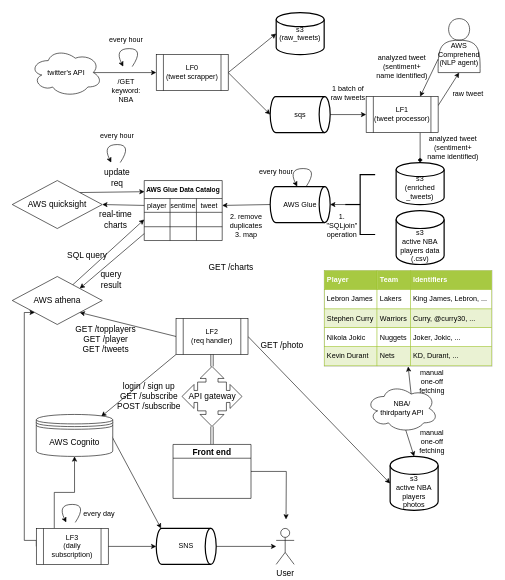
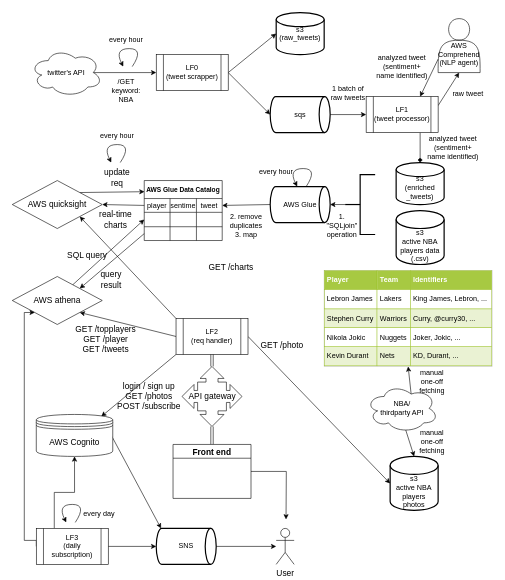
  <mxCell id="0" />
  <mxCell id="1" parent="0" />
  <mxCell id="2" style="edgeStyle=orthogonalEdgeStyle;rounded=0;orthogonalLoop=1;jettySize=auto;html=1;exitX=0.875;exitY=0.5;exitDx=0;exitDy=0;exitPerimeter=0;entryX=0;entryY=0.5;entryDx=0;entryDy=0;" edge="1" parent="1" source="3" target="6"><mxGeometry relative="1" as="geometry" /></mxCell>
  <mxCell id="3" value="twitter's API" style="ellipse;shape=cloud;whiteSpace=wrap;html=1;" vertex="1" parent="1"><mxGeometry x="50" y="80" width="120" height="80" as="geometry" /></mxCell>
  <mxCell id="4" style="rounded=0;orthogonalLoop=1;jettySize=auto;html=1;exitX=1;exitY=0.5;exitDx=0;exitDy=0;entryX=0;entryY=0.5;entryDx=0;entryDy=0;entryPerimeter=0;" edge="1" parent="1" source="6" target="9"><mxGeometry relative="1" as="geometry" /></mxCell>
  <mxCell id="5" style="edgeStyle=none;rounded=0;orthogonalLoop=1;jettySize=auto;html=1;exitX=1;exitY=0.5;exitDx=0;exitDy=0;entryX=0;entryY=0.5;entryDx=0;entryDy=0;entryPerimeter=0;" edge="1" parent="1" source="6" target="11"><mxGeometry relative="1" as="geometry" /></mxCell>
  <mxCell id="6" value="LF0 &lt;br&gt;(tweet scrapper)" style="shape=process;whiteSpace=wrap;html=1;backgroundOutline=1;" vertex="1" parent="1"><mxGeometry x="260" y="90" width="120" height="60" as="geometry" /></mxCell>
  <mxCell id="7" value="&lt;table border=&quot;1&quot; width=&quot;100%&quot; cellpadding=&quot;4&quot; style=&quot;width: 100% ; height: 100% ; border-collapse: collapse&quot;&gt;&lt;tbody&gt;&lt;tr style=&quot;background-color: #a7c942 ; color: #ffffff ; border: 1px solid #98bf21&quot;&gt;&lt;th align=&quot;left&quot;&gt;Player&lt;/th&gt;&lt;th align=&quot;left&quot;&gt;Team&lt;/th&gt;&lt;th align=&quot;left&quot;&gt;Identifiers&lt;/th&gt;&lt;/tr&gt;&lt;tr style=&quot;border: 1px solid #98bf21&quot;&gt;&lt;td&gt;Lebron James&lt;/td&gt;&lt;td&gt;Lakers&lt;/td&gt;&lt;td&gt;King James, Lebron, ...&lt;/td&gt;&lt;/tr&gt;&lt;tr style=&quot;background-color: #eaf2d3 ; border: 1px solid #98bf21&quot;&gt;&lt;td&gt;Stephen Curry&lt;/td&gt;&lt;td&gt;Warriors&lt;/td&gt;&lt;td&gt;Curry, @curry30, ...&lt;/td&gt;&lt;/tr&gt;&lt;tr style=&quot;border: 1px solid #98bf21&quot;&gt;&lt;td&gt;Nikola Jokic&lt;/td&gt;&lt;td&gt;Nuggets&lt;/td&gt;&lt;td&gt;Joker, Jokic, ...&lt;/td&gt;&lt;/tr&gt;&lt;tr style=&quot;background-color: #eaf2d3 ; border: 1px solid #98bf21&quot;&gt;&lt;td&gt;Kevin Durant&lt;/td&gt;&lt;td&gt;Nets&lt;/td&gt;&lt;td&gt;KD, Durant, ...&lt;/td&gt;&lt;/tr&gt;&lt;/tbody&gt;&lt;/table&gt;" style="text;html=1;strokeColor=#c0c0c0;fillColor=#ffffff;overflow=fill;rounded=0;" vertex="1" parent="1"><mxGeometry x="540" y="450" width="280" height="160" as="geometry" /></mxCell>
  <mxCell id="8" value="" style="curved=1;endArrow=classic;html=1;rounded=0;" edge="1" parent="1"><mxGeometry width="50" height="50" relative="1" as="geometry"><mxPoint x="220" y="110" as="sourcePoint" /><mxPoint x="205" y="110" as="targetPoint" /><Array as="points"><mxPoint x="240" y="80" /><mxPoint x="190" y="80" /></Array></mxGeometry></mxCell>
  <mxCell id="9" value="s3&lt;br&gt;(raw_tweets)" style="strokeWidth=2;html=1;shape=mxgraph.flowchart.database;whiteSpace=wrap;" vertex="1" parent="1"><mxGeometry x="460" y="20" width="80" height="70" as="geometry" /></mxCell>
  <mxCell id="10" style="edgeStyle=none;rounded=0;orthogonalLoop=1;jettySize=auto;html=1;exitX=1;exitY=0.5;exitDx=0;exitDy=0;exitPerimeter=0;entryX=0;entryY=0.5;entryDx=0;entryDy=0;" edge="1" parent="1" source="11" target="14"><mxGeometry relative="1" as="geometry" /></mxCell>
  <mxCell id="11" value="sqs" style="strokeWidth=2;html=1;shape=mxgraph.flowchart.direct_data;whiteSpace=wrap;" vertex="1" parent="1"><mxGeometry x="450" y="160" width="100" height="60" as="geometry" /></mxCell>
  <mxCell id="12" style="edgeStyle=none;rounded=0;orthogonalLoop=1;jettySize=auto;html=1;exitX=1;exitY=0.25;exitDx=0;exitDy=0;entryX=0.5;entryY=1;entryDx=0;entryDy=0;" edge="1" parent="1" source="14" target="16"><mxGeometry relative="1" as="geometry" /></mxCell>
  <mxCell id="13" style="edgeStyle=none;rounded=0;orthogonalLoop=1;jettySize=auto;html=1;exitX=0.75;exitY=1;exitDx=0;exitDy=0;entryX=0.5;entryY=0;entryDx=0;entryDy=0;entryPerimeter=0;endArrow=diamond;" edge="1" parent="1" source="14" target="20"><mxGeometry relative="1" as="geometry" /></mxCell>
  <mxCell id="14" value="LF1&lt;br&gt;(tweet processor)" style="shape=process;whiteSpace=wrap;html=1;backgroundOutline=1;" vertex="1" parent="1"><mxGeometry x="610" y="160" width="120" height="60" as="geometry" /></mxCell>
  <mxCell id="15" style="edgeStyle=none;rounded=0;orthogonalLoop=1;jettySize=auto;html=1;exitX=0;exitY=0.75;exitDx=0;exitDy=0;entryX=0.75;entryY=0;entryDx=0;entryDy=0;" edge="1" parent="1" source="16" target="14"><mxGeometry relative="1" as="geometry" /></mxCell>
  <mxCell id="16" value="&lt;br&gt;&lt;br&gt;AWS&lt;br&gt;Comprehend&lt;br&gt;(NLP agent)" style="shape=actor;whiteSpace=wrap;html=1;" vertex="1" parent="1"><mxGeometry x="730" y="30" width="70" height="90" as="geometry" /></mxCell>
  <mxCell id="17" value="1 batch of &lt;br&gt;raw tweets" style="text;html=1;strokeColor=none;fillColor=none;align=center;verticalAlign=middle;whiteSpace=wrap;rounded=0;" vertex="1" parent="1"><mxGeometry x="550" y="130" width="60" height="50" as="geometry" /></mxCell>
  <mxCell id="18" value="analyzed tweet&lt;br&gt;(sentiment+&lt;br&gt;name identified)" style="text;html=1;strokeColor=none;fillColor=none;align=center;verticalAlign=middle;whiteSpace=wrap;rounded=0;" vertex="1" parent="1"><mxGeometry x="625" y="85" width="90" height="50" as="geometry" /></mxCell>
  <mxCell id="19" value="raw tweet" style="text;html=1;strokeColor=none;fillColor=none;align=center;verticalAlign=middle;whiteSpace=wrap;rounded=0;" vertex="1" parent="1"><mxGeometry x="750" y="140" width="60" height="30" as="geometry" /></mxCell>
  <mxCell id="20" value="&lt;br&gt;s3&lt;br&gt;(enriched&lt;br&gt;_tweets)" style="strokeWidth=2;html=1;shape=mxgraph.flowchart.database;whiteSpace=wrap;" vertex="1" parent="1"><mxGeometry x="660" y="270" width="80" height="70" as="geometry" /></mxCell>
  <mxCell id="21" value="analyzed tweet&lt;br&gt;(sentiment+&lt;br&gt;name identified)" style="text;html=1;strokeColor=none;fillColor=none;align=center;verticalAlign=middle;whiteSpace=wrap;rounded=0;" vertex="1" parent="1"><mxGeometry x="710" y="220" width="90" height="50" as="geometry" /></mxCell>
  <mxCell id="22" value="every hour" style="text;html=1;strokeColor=none;fillColor=none;align=center;verticalAlign=middle;whiteSpace=wrap;rounded=0;" vertex="1" parent="1"><mxGeometry x="180" y="50" width="60" height="30" as="geometry" /></mxCell>
  <mxCell id="23" value="/GET keyword: NBA" style="text;html=1;strokeColor=none;fillColor=none;align=center;verticalAlign=middle;whiteSpace=wrap;rounded=0;" vertex="1" parent="1"><mxGeometry x="180" y="135" width="60" height="30" as="geometry" /></mxCell>
  <mxCell id="24" style="edgeStyle=none;rounded=0;orthogonalLoop=1;jettySize=auto;html=1;exitX=0;exitY=0.5;exitDx=0;exitDy=0;exitPerimeter=0;entryX=1;entryY=0.5;entryDx=0;entryDy=0;entryPerimeter=0;" edge="1" parent="1" source="25" target="32"><mxGeometry relative="1" as="geometry" /></mxCell>
  <mxCell id="25" value="" style="strokeWidth=2;html=1;shape=mxgraph.flowchart.annotation_2;align=left;labelPosition=right;pointerEvents=1;" vertex="1" parent="1"><mxGeometry x="575" y="290" width="50" height="100" as="geometry" /></mxCell>
  <mxCell id="26" value="&lt;br&gt;&lt;br&gt;s3&lt;br&gt;active NBA players data (.csv)" style="strokeWidth=2;html=1;shape=mxgraph.flowchart.database;whiteSpace=wrap;" vertex="1" parent="1"><mxGeometry x="660" y="350" width="80" height="90" as="geometry" /></mxCell>
  <mxCell id="27" value="manual&lt;br&gt;one-off fetching" style="text;html=1;strokeColor=none;fillColor=none;align=center;verticalAlign=middle;whiteSpace=wrap;rounded=0;" vertex="1" parent="1"><mxGeometry x="690" y="720" width="60" height="30" as="geometry" /></mxCell>
  <mxCell id="28" style="edgeStyle=none;rounded=0;orthogonalLoop=1;jettySize=auto;html=1;exitX=0.625;exitY=0.2;exitDx=0;exitDy=0;exitPerimeter=0;entryX=0.5;entryY=1;entryDx=0;entryDy=0;" edge="1" parent="1" source="30" target="7"><mxGeometry relative="1" as="geometry" /></mxCell>
  <mxCell id="29" style="edgeStyle=none;rounded=0;orthogonalLoop=1;jettySize=auto;html=1;exitX=0.55;exitY=0.95;exitDx=0;exitDy=0;exitPerimeter=0;entryX=0.5;entryY=0;entryDx=0;entryDy=0;entryPerimeter=0;fontSize=14;" edge="1" parent="1" source="30" target="60"><mxGeometry relative="1" as="geometry" /></mxCell>
  <mxCell id="30" value="NBA/&lt;br&gt;thirdparty API" style="ellipse;shape=cloud;whiteSpace=wrap;html=1;" vertex="1" parent="1"><mxGeometry x="610" y="640" width="120" height="80" as="geometry" /></mxCell>
  <mxCell id="31" style="edgeStyle=none;rounded=0;orthogonalLoop=1;jettySize=auto;html=1;exitX=0;exitY=0.5;exitDx=0;exitDy=0;exitPerimeter=0;entryX=1;entryY=0.5;entryDx=0;entryDy=0;" edge="1" parent="1" source="32" target="34"><mxGeometry relative="1" as="geometry" /></mxCell>
  <mxCell id="32" value="AWS Glue" style="strokeWidth=2;html=1;shape=mxgraph.flowchart.direct_data;whiteSpace=wrap;" vertex="1" parent="1"><mxGeometry x="450" y="310" width="100" height="60" as="geometry" /></mxCell>
  <mxCell id="33" value="AWS Glue Data Catalog" style="shape=table;startSize=30;container=1;collapsible=0;childLayout=tableLayout;fontStyle=1;align=center;fontSize=11;" vertex="1" parent="1"><mxGeometry x="240" y="300" width="130" height="100" as="geometry" /></mxCell>
  <mxCell id="34" value="" style="shape=tableRow;horizontal=0;startSize=0;swimlaneHead=0;swimlaneBody=0;top=0;left=0;bottom=0;right=0;collapsible=0;dropTarget=0;fillColor=none;points=[[0,0.5],[1,0.5]];portConstraint=eastwest;" vertex="1" parent="33"><mxGeometry y="30" width="130" height="23" as="geometry" /></mxCell>
  <mxCell id="35" value="player" style="shape=partialRectangle;html=1;whiteSpace=wrap;connectable=0;fillColor=none;top=0;left=0;bottom=0;right=0;overflow=hidden;" vertex="1" parent="34"><mxGeometry width="43" height="23" as="geometry"><mxRectangle width="43" height="23" as="alternateBounds" /></mxGeometry></mxCell>
  <mxCell id="36" value="sentiment" style="shape=partialRectangle;html=1;whiteSpace=wrap;connectable=0;fillColor=none;top=0;left=0;bottom=0;right=0;overflow=hidden;" vertex="1" parent="34"><mxGeometry x="43" width="44" height="23" as="geometry"><mxRectangle width="44" height="23" as="alternateBounds" /></mxGeometry></mxCell>
  <mxCell id="37" value="tweet" style="shape=partialRectangle;html=1;whiteSpace=wrap;connectable=0;fillColor=none;top=0;left=0;bottom=0;right=0;overflow=hidden;" vertex="1" parent="34"><mxGeometry x="87" width="43" height="23" as="geometry"><mxRectangle width="43" height="23" as="alternateBounds" /></mxGeometry></mxCell>
  <mxCell id="38" value="" style="shape=tableRow;horizontal=0;startSize=0;swimlaneHead=0;swimlaneBody=0;top=0;left=0;bottom=0;right=0;collapsible=0;dropTarget=0;fillColor=none;points=[[0,0.5],[1,0.5]];portConstraint=eastwest;" vertex="1" parent="33"><mxGeometry y="53" width="130" height="24" as="geometry" /></mxCell>
  <mxCell id="39" value="" style="shape=partialRectangle;html=1;whiteSpace=wrap;connectable=0;fillColor=none;top=0;left=0;bottom=0;right=0;overflow=hidden;" vertex="1" parent="38"><mxGeometry width="43" height="24" as="geometry"><mxRectangle width="43" height="24" as="alternateBounds" /></mxGeometry></mxCell>
  <mxCell id="40" value="" style="shape=partialRectangle;html=1;whiteSpace=wrap;connectable=0;fillColor=none;top=0;left=0;bottom=0;right=0;overflow=hidden;" vertex="1" parent="38"><mxGeometry x="43" width="44" height="24" as="geometry"><mxRectangle width="44" height="24" as="alternateBounds" /></mxGeometry></mxCell>
  <mxCell id="41" value="" style="shape=partialRectangle;html=1;whiteSpace=wrap;connectable=0;fillColor=none;top=0;left=0;bottom=0;right=0;overflow=hidden;" vertex="1" parent="38"><mxGeometry x="87" width="43" height="24" as="geometry"><mxRectangle width="43" height="24" as="alternateBounds" /></mxGeometry></mxCell>
  <mxCell id="42" value="" style="shape=tableRow;horizontal=0;startSize=0;swimlaneHead=0;swimlaneBody=0;top=0;left=0;bottom=0;right=0;collapsible=0;dropTarget=0;fillColor=none;points=[[0,0.5],[1,0.5]];portConstraint=eastwest;" vertex="1" parent="33"><mxGeometry y="77" width="130" height="23" as="geometry" /></mxCell>
  <mxCell id="43" value="" style="shape=partialRectangle;html=1;whiteSpace=wrap;connectable=0;fillColor=none;top=0;left=0;bottom=0;right=0;overflow=hidden;" vertex="1" parent="42"><mxGeometry width="43" height="23" as="geometry"><mxRectangle width="43" height="23" as="alternateBounds" /></mxGeometry></mxCell>
  <mxCell id="44" value="" style="shape=partialRectangle;html=1;whiteSpace=wrap;connectable=0;fillColor=none;top=0;left=0;bottom=0;right=0;overflow=hidden;" vertex="1" parent="42"><mxGeometry x="43" width="44" height="23" as="geometry"><mxRectangle width="44" height="23" as="alternateBounds" /></mxGeometry></mxCell>
  <mxCell id="45" value="" style="shape=partialRectangle;html=1;whiteSpace=wrap;connectable=0;fillColor=none;top=0;left=0;bottom=0;right=0;overflow=hidden;" vertex="1" parent="42"><mxGeometry x="87" width="43" height="23" as="geometry"><mxRectangle width="43" height="23" as="alternateBounds" /></mxGeometry></mxCell>
  <mxCell id="46" value="1. &quot;SQLjoin&quot; operation" style="text;html=1;strokeColor=none;fillColor=none;align=center;verticalAlign=middle;whiteSpace=wrap;rounded=0;" vertex="1" parent="1"><mxGeometry x="540" y="350" width="60" height="50" as="geometry" /></mxCell>
  <mxCell id="47" value="2. remove duplicates&lt;br&gt;3. map" style="text;html=1;strokeColor=none;fillColor=none;align=center;verticalAlign=middle;whiteSpace=wrap;rounded=0;" vertex="1" parent="1"><mxGeometry x="380" y="350" width="60" height="50" as="geometry" /></mxCell>
  <mxCell id="48" style="edgeStyle=none;rounded=0;orthogonalLoop=1;jettySize=auto;html=1;exitX=0;exitY=0.5;exitDx=0;exitDy=0;fontSize=14;entryX=1;entryY=0;entryDx=0;entryDy=0;" edge="1" parent="1" source="42" target="50"><mxGeometry relative="1" as="geometry"><mxPoint x="190" y="410" as="targetPoint" /></mxGeometry></mxCell>
  <mxCell id="49" style="edgeStyle=none;rounded=0;orthogonalLoop=1;jettySize=auto;html=1;exitX=0.669;exitY=0.178;exitDx=0;exitDy=0;entryX=0;entryY=0.5;entryDx=0;entryDy=0;fontSize=14;exitPerimeter=0;" edge="1" parent="1" source="50" target="38"><mxGeometry relative="1" as="geometry" /></mxCell>
  <mxCell id="50" value="&lt;span&gt;AWS athena&lt;/span&gt;" style="rhombus;whiteSpace=wrap;html=1;fontSize=14;" vertex="1" parent="1"><mxGeometry x="20" y="460" width="150" height="80" as="geometry" /></mxCell>
  <mxCell id="51" style="edgeStyle=none;rounded=0;orthogonalLoop=1;jettySize=auto;html=1;exitX=1;exitY=0;exitDx=0;exitDy=0;entryX=0.003;entryY=0.186;entryDx=0;entryDy=0;entryPerimeter=0;fontSize=14;" edge="1" parent="1" source="52" target="33"><mxGeometry relative="1" as="geometry" /></mxCell>
  <mxCell id="52" value="AWS quicksight" style="rhombus;whiteSpace=wrap;html=1;fontSize=14;" vertex="1" parent="1"><mxGeometry x="20" y="300" width="150" height="80" as="geometry" /></mxCell>
  <mxCell id="53" value="SQL query" style="text;html=1;strokeColor=none;fillColor=none;align=center;verticalAlign=middle;whiteSpace=wrap;rounded=0;fontSize=14;" vertex="1" parent="1"><mxGeometry x="110" y="410" width="70" height="30" as="geometry" /></mxCell>
  <mxCell id="54" value="query result" style="text;html=1;strokeColor=none;fillColor=none;align=center;verticalAlign=middle;whiteSpace=wrap;rounded=0;fontSize=14;" vertex="1" parent="1"><mxGeometry x="150" y="450" width="70" height="30" as="geometry" /></mxCell>
  <mxCell id="55" value="update &lt;br&gt;req" style="text;html=1;strokeColor=none;fillColor=none;align=center;verticalAlign=middle;whiteSpace=wrap;rounded=0;fontSize=14;" vertex="1" parent="1"><mxGeometry x="170" y="280" width="50" height="30" as="geometry" /></mxCell>
  <mxCell id="56" value="real-time&lt;br&gt;charts" style="text;html=1;strokeColor=none;fillColor=none;align=center;verticalAlign=middle;whiteSpace=wrap;rounded=0;fontSize=14;" vertex="1" parent="1"><mxGeometry x="160" y="350" width="65" height="30" as="geometry" /></mxCell>
  <mxCell id="57" value="" style="curved=1;endArrow=classic;html=1;rounded=0;" edge="1" parent="1"><mxGeometry width="50" height="50" relative="1" as="geometry"><mxPoint x="200" y="270" as="sourcePoint" /><mxPoint x="185" y="270" as="targetPoint" /><Array as="points"><mxPoint x="220" y="240" /><mxPoint x="170" y="240" /></Array></mxGeometry></mxCell>
  <mxCell id="58" style="edgeStyle=none;rounded=0;orthogonalLoop=1;jettySize=auto;html=1;exitX=0;exitY=0.5;exitDx=0;exitDy=0;entryX=1;entryY=0.5;entryDx=0;entryDy=0;fontSize=14;" edge="1" parent="1" source="34" target="52"><mxGeometry relative="1" as="geometry" /></mxCell>
  <mxCell id="59" value="every hour" style="text;html=1;strokeColor=none;fillColor=none;align=center;verticalAlign=middle;whiteSpace=wrap;rounded=0;" vertex="1" parent="1"><mxGeometry x="165" y="210" width="60" height="30" as="geometry" /></mxCell>
  <mxCell id="60" value="&lt;br&gt;&lt;br&gt;s3&lt;br&gt;active NBA players photos" style="strokeWidth=2;html=1;shape=mxgraph.flowchart.database;whiteSpace=wrap;" vertex="1" parent="1"><mxGeometry x="650" y="760" width="80" height="90" as="geometry" /></mxCell>
  <mxCell id="61" value="manual&lt;br&gt;one-off fetching" style="text;html=1;strokeColor=none;fillColor=none;align=center;verticalAlign=middle;whiteSpace=wrap;rounded=0;" vertex="1" parent="1"><mxGeometry x="690" y="620" width="60" height="30" as="geometry" /></mxCell>
  <mxCell id="62" style="edgeStyle=none;rounded=0;orthogonalLoop=1;jettySize=auto;html=1;exitX=0;exitY=0.5;exitDx=0;exitDy=0;entryX=1;entryY=1;entryDx=0;entryDy=0;fontSize=14;" edge="1" parent="1" source="66" target="50"><mxGeometry relative="1" as="geometry" /></mxCell>
+ <mxCell id="63" style="edgeStyle=none;rounded=0;orthogonalLoop=1;jettySize=auto;html=1;exitX=0;exitY=0;exitDx=0;exitDy=0;entryX=1;entryY=1;entryDx=0;entryDy=0;fontSize=14;" edge="1" parent="1" source="66" target="52"><mxGeometry relative="1" as="geometry" /></mxCell>
  <mxCell id="64" style="edgeStyle=none;rounded=0;orthogonalLoop=1;jettySize=auto;html=1;exitX=1;exitY=0.5;exitDx=0;exitDy=0;entryX=0;entryY=0.5;entryDx=0;entryDy=0;entryPerimeter=0;fontSize=14;" edge="1" parent="1" source="66" target="60"><mxGeometry relative="1" as="geometry" /></mxCell>
  <mxCell id="65" style="edgeStyle=none;rounded=0;orthogonalLoop=1;jettySize=auto;html=1;exitX=0;exitY=1;exitDx=0;exitDy=0;fontSize=14;entryX=0.85;entryY=0.05;entryDx=0;entryDy=0;entryPerimeter=0;" edge="1" parent="1" source="66" target="75"><mxGeometry relative="1" as="geometry"><mxPoint x="240" y="640" as="targetPoint" /></mxGeometry></mxCell>
  <mxCell id="66" value="LF2&lt;br&gt;(req handler)" style="shape=process;whiteSpace=wrap;html=1;backgroundOutline=1;" vertex="1" parent="1"><mxGeometry x="293" y="530" width="120" height="60" as="geometry" /></mxCell>
  <mxCell id="67" style="edgeStyle=none;shape=link;rounded=0;orthogonalLoop=1;jettySize=auto;html=1;exitX=0.5;exitY=0;exitDx=0;exitDy=0;exitPerimeter=0;entryX=0.5;entryY=1;entryDx=0;entryDy=0;fontSize=14;" edge="1" parent="1" source="68" target="66"><mxGeometry relative="1" as="geometry" /></mxCell>
  <mxCell id="68" value="API gateway" style="html=1;shadow=0;dashed=0;align=center;verticalAlign=middle;shape=mxgraph.arrows2.calloutQuadArrow;dy=10;dx=20;notch=24;arrowHead=10;fontSize=14;" vertex="1" parent="1"><mxGeometry x="303" y="610" width="100" height="100" as="geometry" /></mxCell>
  <mxCell id="69" value="GET /topplayers&lt;br&gt;GET /player&lt;br&gt;GET /tweets" style="text;html=1;strokeColor=none;fillColor=none;align=center;verticalAlign=middle;whiteSpace=wrap;rounded=0;fontSize=14;" vertex="1" parent="1"><mxGeometry x="116" y="550" width="120" height="30" as="geometry" /></mxCell>
  <mxCell id="70" style="edgeStyle=none;shape=link;rounded=0;orthogonalLoop=1;jettySize=auto;html=1;exitX=0.5;exitY=0;exitDx=0;exitDy=0;entryX=0.5;entryY=1;entryDx=0;entryDy=0;entryPerimeter=0;fontSize=14;" edge="1" parent="1" source="72" target="68"><mxGeometry relative="1" as="geometry" /></mxCell>
  <mxCell id="71" style="edgeStyle=orthogonalEdgeStyle;rounded=0;orthogonalLoop=1;jettySize=auto;html=1;exitX=1;exitY=0.5;exitDx=0;exitDy=0;" edge="1" parent="1" source="72"><mxGeometry relative="1" as="geometry"><mxPoint x="476.4" y="865" as="targetPoint" /></mxGeometry></mxCell>
  <mxCell id="72" value="Front end" style="swimlane;fontSize=14;" vertex="1" parent="1"><mxGeometry x="288" y="740" width="130" height="90" as="geometry" /></mxCell>
  <mxCell id="73" value="GET /charts" style="text;html=1;strokeColor=none;fillColor=none;align=center;verticalAlign=middle;whiteSpace=wrap;rounded=0;fontSize=14;" vertex="1" parent="1"><mxGeometry x="325" y="430" width="120" height="30" as="geometry" /></mxCell>
  <mxCell id="74" style="rounded=0;orthogonalLoop=1;jettySize=auto;html=1;exitX=0.85;exitY=0.05;exitDx=0;exitDy=0;exitPerimeter=0;entryX=0.08;entryY=0;entryDx=0;entryDy=0;entryPerimeter=0;fontSize=14;" edge="1" parent="1" source="75" target="85"><mxGeometry relative="1" as="geometry" /></mxCell>
  <mxCell id="75" value="AWS Cognito" style="shape=datastore;whiteSpace=wrap;html=1;fontSize=14;" vertex="1" parent="1"><mxGeometry x="60" y="690" width="127.5" height="70" as="geometry" /></mxCell>
- <mxCell id="76" value="login / sign up&lt;br&gt;GET /subscribe&lt;br&gt;POST /subscribe" style="text;html=1;strokeColor=none;fillColor=none;align=center;verticalAlign=middle;whiteSpace=wrap;rounded=0;fontSize=14;" vertex="1" parent="1"><mxGeometry x="187.5" y="632" width="120" height="56" as="geometry" /></mxCell>
+ <mxCell id="76" value="login / sign up&lt;br&gt;GET /photos&lt;br&gt;POST /subscribe" style="text;html=1;strokeColor=none;fillColor=none;align=center;verticalAlign=middle;whiteSpace=wrap;rounded=0;fontSize=14;" vertex="1" parent="1"><mxGeometry x="187.5" y="632" width="120" height="56" as="geometry" /></mxCell>
  <mxCell id="77" style="edgeStyle=orthogonalEdgeStyle;rounded=0;orthogonalLoop=1;jettySize=auto;html=1;exitX=0;exitY=0.5;exitDx=0;exitDy=0;entryX=0;entryY=1;entryDx=0;entryDy=0;fontSize=14;" edge="1" parent="1" source="80" target="50"><mxGeometry relative="1" as="geometry"><Array as="points"><mxPoint x="40" y="900" /><mxPoint x="40" y="520" /></Array></mxGeometry></mxCell>
  <mxCell id="78" style="edgeStyle=orthogonalEdgeStyle;rounded=0;orthogonalLoop=1;jettySize=auto;html=1;exitX=0.25;exitY=0;exitDx=0;exitDy=0;entryX=0.5;entryY=1;entryDx=0;entryDy=0;fontSize=14;" edge="1" parent="1" source="80" target="75"><mxGeometry relative="1" as="geometry" /></mxCell>
  <mxCell id="79" style="edgeStyle=orthogonalEdgeStyle;rounded=0;orthogonalLoop=1;jettySize=auto;html=1;exitX=1;exitY=0.5;exitDx=0;exitDy=0;entryX=0;entryY=0.5;entryDx=0;entryDy=0;entryPerimeter=0;fontSize=14;" edge="1" parent="1" source="80" target="85"><mxGeometry relative="1" as="geometry" /></mxCell>
  <mxCell id="80" value="LF3&lt;br&gt;(daily subscription)" style="shape=process;whiteSpace=wrap;html=1;backgroundOutline=1;" vertex="1" parent="1"><mxGeometry x="60" y="880" width="120" height="60" as="geometry" /></mxCell>
  <mxCell id="81" value="GET /photo" style="text;html=1;strokeColor=none;fillColor=none;align=center;verticalAlign=middle;whiteSpace=wrap;rounded=0;fontSize=14;" vertex="1" parent="1"><mxGeometry x="410" y="560" width="120" height="30" as="geometry" /></mxCell>
  <mxCell id="82" value="" style="curved=1;endArrow=classic;html=1;rounded=0;" edge="1" parent="1"><mxGeometry width="50" height="50" relative="1" as="geometry"><mxPoint x="125" y="870" as="sourcePoint" /><mxPoint x="110" y="870" as="targetPoint" /><Array as="points"><mxPoint x="145" y="840" /><mxPoint x="95" y="840" /></Array></mxGeometry></mxCell>
  <mxCell id="83" value="every day" style="text;html=1;strokeColor=none;fillColor=none;align=center;verticalAlign=middle;whiteSpace=wrap;rounded=0;" vertex="1" parent="1"><mxGeometry x="135" y="840" width="60" height="30" as="geometry" /></mxCell>
  <mxCell id="84" style="edgeStyle=none;rounded=0;orthogonalLoop=1;jettySize=auto;html=1;exitX=1;exitY=0.5;exitDx=0;exitDy=0;exitPerimeter=0;fontSize=14;" edge="1" parent="1" source="85" target="86"><mxGeometry relative="1" as="geometry" /></mxCell>
  <mxCell id="85" value="SNS" style="strokeWidth=2;html=1;shape=mxgraph.flowchart.direct_data;whiteSpace=wrap;" vertex="1" parent="1"><mxGeometry x="260" y="880" width="100" height="60" as="geometry" /></mxCell>
  <mxCell id="86" value="User" style="shape=umlActor;verticalLabelPosition=bottom;verticalAlign=top;html=1;outlineConnect=0;fontSize=14;" vertex="1" parent="1"><mxGeometry x="460" y="880" width="30" height="60" as="geometry" /></mxCell>
  <mxCell id="87" value="" style="curved=1;endArrow=classic;html=1;rounded=0;" edge="1" parent="1"><mxGeometry width="50" height="50" relative="1" as="geometry"><mxPoint x="510" y="310" as="sourcePoint" /><mxPoint x="495" y="310" as="targetPoint" /><Array as="points"><mxPoint x="530" y="280" /><mxPoint x="480" y="280" /></Array></mxGeometry></mxCell>
  <mxCell id="88" value="every hour" style="text;html=1;strokeColor=none;fillColor=none;align=center;verticalAlign=middle;whiteSpace=wrap;rounded=0;" vertex="1" parent="1"><mxGeometry x="430" y="270" width="60" height="30" as="geometry" /></mxCell>
